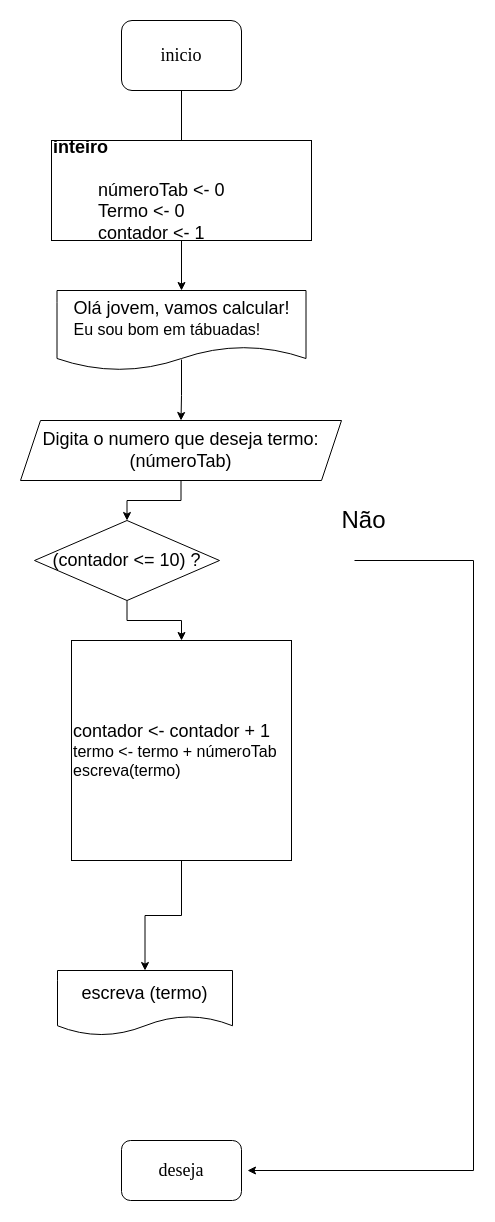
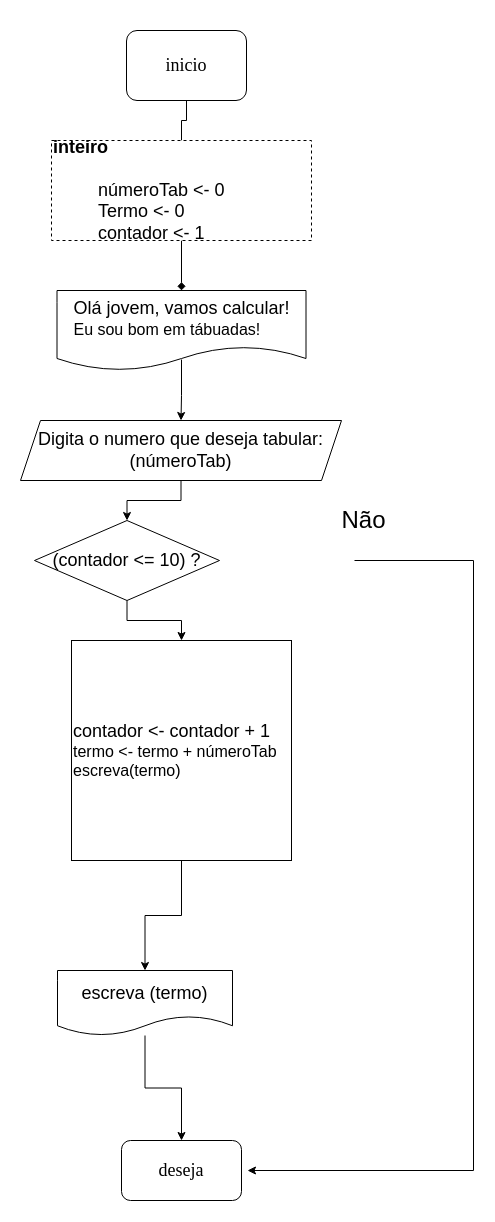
  <mxCell id="0" />
  <mxCell id="1" parent="0" />
  <mxCell id="2" style="edgeStyle=orthogonalEdgeStyle;rounded=0;orthogonalLoop=1;jettySize=auto;html=1;entryX=0.5;entryY=0;entryDx=0;entryDy=0;endArrow=none;" edge="1" parent="1" source="3" target="6"><mxGeometry relative="1" as="geometry" /></mxCell>
- <mxCell id="3" value="&lt;font face=&quot;Comic Sans MS&quot; style=&quot;font-size: 18px;&quot;&gt;inicio&lt;/font&gt;" style="rounded=1;whiteSpace=wrap;html=1;" vertex="1" parent="1"><mxGeometry x="121" y="20" width="120" height="70" as="geometry" /></mxCell>
+ <mxCell id="3" value="&lt;font face=&quot;Comic Sans MS&quot; style=&quot;font-size: 18px;&quot;&gt;inicio&lt;/font&gt;" style="rounded=1;whiteSpace=wrap;html=1;" vertex="1" parent="1"><mxGeometry x="126" y="30" width="120" height="70" as="geometry" /></mxCell>
  <mxCell id="4" value="&lt;font face=&quot;Comic Sans MS&quot; style=&quot;font-size: 18px;&quot;&gt;deseja&lt;/font&gt;" style="rounded=1;whiteSpace=wrap;html=1;" vertex="1" parent="1"><mxGeometry x="121" y="1140" width="120" height="60" as="geometry" /></mxCell>
- <mxCell id="5" style="edgeStyle=orthogonalEdgeStyle;rounded=0;orthogonalLoop=1;jettySize=auto;html=1;entryX=0.5;entryY=0;entryDx=0;entryDy=0;" edge="1" parent="1" source="6" target="8"><mxGeometry relative="1" as="geometry" /></mxCell>
- <mxCell id="6" value="&lt;font style=&quot;font-size: 18px;&quot;&gt;&lt;b&gt;inteiro&lt;/b&gt;&lt;br&gt;&amp;nbsp;&amp;nbsp;&amp;nbsp;&amp;nbsp;&lt;br&gt;&amp;nbsp;&amp;nbsp;&amp;nbsp;&amp;nbsp;&lt;span style=&quot;white-space: pre;&quot;&gt;&#09;&lt;/span&gt;&amp;nbsp;númeroTab &amp;lt;- 0&lt;br&gt;&amp;nbsp;&amp;nbsp;&amp;nbsp;&lt;span style=&quot;white-space: pre;&quot;&gt;&#09;&lt;/span&gt;&amp;nbsp;Termo &amp;lt;- 0&amp;nbsp;&amp;nbsp;&amp;nbsp;&amp;nbsp;&lt;br&gt;&amp;nbsp;&amp;nbsp;&amp;nbsp;&lt;span style=&quot;white-space: pre;&quot;&gt;&#09;&amp;nbsp;&lt;/span&gt;contador &amp;lt;- 1&lt;/font&gt;" style="rounded=0;whiteSpace=wrap;html=1;align=left;" vertex="1" parent="1"><mxGeometry x="51" y="140" width="260" height="100" as="geometry" /></mxCell>
+ <mxCell id="5" style="edgeStyle=orthogonalEdgeStyle;rounded=0;orthogonalLoop=1;jettySize=auto;html=1;entryX=0.5;entryY=0;entryDx=0;entryDy=0;endArrow=diamond;" edge="1" parent="1" source="6" target="8"><mxGeometry relative="1" as="geometry" /></mxCell>
+ <mxCell id="6" value="&lt;font style=&quot;font-size: 18px;&quot;&gt;&lt;b&gt;inteiro&lt;/b&gt;&lt;br&gt;&amp;nbsp;&amp;nbsp;&amp;nbsp;&amp;nbsp;&lt;br&gt;&amp;nbsp;&amp;nbsp;&amp;nbsp;&amp;nbsp;&lt;span style=&quot;white-space: pre;&quot;&gt;&#09;&lt;/span&gt;&amp;nbsp;númeroTab &amp;lt;- 0&lt;br&gt;&amp;nbsp;&amp;nbsp;&amp;nbsp;&lt;span style=&quot;white-space: pre;&quot;&gt;&#09;&lt;/span&gt;&amp;nbsp;Termo &amp;lt;- 0&amp;nbsp;&amp;nbsp;&amp;nbsp;&amp;nbsp;&lt;br&gt;&amp;nbsp;&amp;nbsp;&amp;nbsp;&lt;span style=&quot;white-space: pre;&quot;&gt;&#09;&amp;nbsp;&lt;/span&gt;contador &amp;lt;- 1&lt;/font&gt;" style="rounded=0;whiteSpace=wrap;html=1;align=left;dashed=1;" vertex="1" parent="1"><mxGeometry x="51" y="140" width="260" height="100" as="geometry" /></mxCell>
  <mxCell id="7" style="edgeStyle=orthogonalEdgeStyle;rounded=0;orthogonalLoop=1;jettySize=auto;html=1;entryX=0.5;entryY=0;entryDx=0;entryDy=0;exitX=0.5;exitY=0.863;exitDx=0;exitDy=0;exitPerimeter=0;" edge="1" parent="1" source="8" target="10"><mxGeometry relative="1" as="geometry" /></mxCell>
  <mxCell id="8" value="&lt;div style=&quot;text-align: justify;&quot;&gt;&lt;span style=&quot;background-color: initial;&quot;&gt;&lt;font style=&quot;font-size: 18px;&quot;&gt;Olá jovem, vamos calcular!&lt;/font&gt;&lt;/span&gt;&lt;/div&gt;&lt;div style=&quot;text-align: justify;&quot;&gt;&lt;span style=&quot;background-color: initial;&quot;&gt;&lt;font size=&quot;3&quot;&gt;Eu sou bom em tábuadas!&lt;/font&gt;&lt;/span&gt;&lt;/div&gt;" style="shape=document;whiteSpace=wrap;html=1;boundedLbl=1;" vertex="1" parent="1"><mxGeometry x="56.5" y="290" width="249" height="80" as="geometry" /></mxCell>
  <mxCell id="9" style="edgeStyle=orthogonalEdgeStyle;rounded=0;orthogonalLoop=1;jettySize=auto;html=1;entryX=0.5;entryY=0;entryDx=0;entryDy=0;" edge="1" parent="1" source="10" target="13"><mxGeometry relative="1" as="geometry" /></mxCell>
- <mxCell id="10" value="&lt;font style=&quot;font-size: 18px;&quot;&gt;Digita o numero que deseja termo:&lt;br&gt;(númeroTab)&lt;/font&gt;" style="shape=parallelogram;perimeter=parallelogramPerimeter;whiteSpace=wrap;html=1;fixedSize=1;" vertex="1" parent="1"><mxGeometry x="20" y="420" width="321" height="60" as="geometry" /></mxCell>
+ <mxCell id="10" value="&lt;font style=&quot;font-size: 18px;&quot;&gt;Digita o numero que deseja tabular:&lt;br&gt;(númeroTab)&lt;/font&gt;" style="shape=parallelogram;perimeter=parallelogramPerimeter;whiteSpace=wrap;html=1;fixedSize=1;" vertex="1" parent="1"><mxGeometry x="20" y="420" width="321" height="60" as="geometry" /></mxCell>
  <mxCell id="11" style="edgeStyle=orthogonalEdgeStyle;rounded=0;orthogonalLoop=1;jettySize=auto;html=1;" edge="1" parent="1"><mxGeometry relative="1" as="geometry"><mxPoint x="247" y="1170" as="targetPoint" /><mxPoint x="354" y="560" as="sourcePoint" /><Array as="points"><mxPoint x="473" y="560" /><mxPoint x="473" y="1170" /></Array></mxGeometry></mxCell>
  <mxCell id="12" style="edgeStyle=orthogonalEdgeStyle;rounded=0;orthogonalLoop=1;jettySize=auto;html=1;entryX=0.5;entryY=0;entryDx=0;entryDy=0;" edge="1" parent="1" source="13" target="16"><mxGeometry relative="1" as="geometry" /></mxCell>
  <mxCell id="13" value="&lt;font style=&quot;font-size: 18px;&quot;&gt;(contador &amp;lt;= 10) ?&lt;/font&gt;" style="rhombus;whiteSpace=wrap;html=1;" vertex="1" parent="1"><mxGeometry x="34" y="520" width="185" height="80" as="geometry" /></mxCell>
  <mxCell id="14" value="&lt;font style=&quot;font-size: 24px;&quot;&gt;Não&lt;/font&gt;" style="text;html=1;align=center;verticalAlign=middle;resizable=0;points=[];autosize=1;strokeColor=none;fillColor=none;" vertex="1" parent="1"><mxGeometry x="328" y="500" width="70" height="40" as="geometry" /></mxCell>
  <mxCell id="15" style="edgeStyle=orthogonalEdgeStyle;rounded=0;orthogonalLoop=1;jettySize=auto;html=1;entryX=0.5;entryY=0;entryDx=0;entryDy=0;" edge="1" parent="1" source="16" target="18"><mxGeometry relative="1" as="geometry" /></mxCell>
  <mxCell id="16" value="&lt;div&gt;&lt;font style=&quot;font-size: 18px;&quot;&gt;&lt;span style=&quot;background-color: initial;&quot;&gt;contador &amp;lt;- contador + 1&lt;/span&gt;&lt;br&gt;&lt;/font&gt;&lt;/div&gt;&lt;div&gt;&lt;font size=&quot;3&quot;&gt;&lt;span style=&quot;&quot;&gt;&lt;/span&gt;&lt;/font&gt;&lt;/div&gt;&lt;div&gt;&lt;span style=&quot;&quot;&gt;&lt;font size=&quot;3&quot;&gt;termo &amp;lt;- termo + númeroTab&lt;/font&gt;&lt;/span&gt;&lt;/div&gt;&lt;div&gt;&lt;span style=&quot;&quot;&gt;&lt;font size=&quot;3&quot;&gt;escreva(termo)&lt;/font&gt;&lt;/span&gt;&lt;/div&gt;" style="whiteSpace=wrap;html=1;aspect=fixed;align=left;" vertex="1" parent="1"><mxGeometry x="71" y="640" width="220" height="220" as="geometry" /></mxCell>
+ <mxCell id="17" style="edgeStyle=orthogonalEdgeStyle;rounded=0;orthogonalLoop=1;jettySize=auto;html=1;entryX=0.5;entryY=0;entryDx=0;entryDy=0;" edge="1" parent="1" source="18" target="4"><mxGeometry relative="1" as="geometry" /></mxCell>
  <mxCell id="18" value="&lt;font style=&quot;font-size: 18px;&quot;&gt;escreva (termo)&lt;/font&gt;" style="shape=document;whiteSpace=wrap;html=1;boundedLbl=1;" vertex="1" parent="1"><mxGeometry x="57" y="970" width="175" height="65" as="geometry" /></mxCell>
